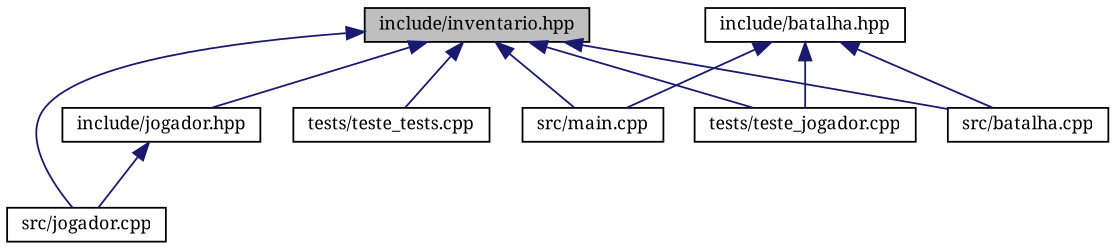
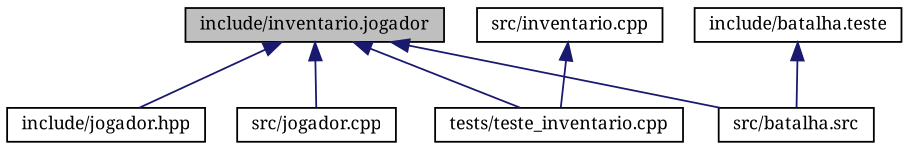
  digraph {
    fontname="Noto Serif"
    node [color=black fillcolor=white fontname="Noto Serif" fontsize=10 shape=record style=filled]
    edge [color=midnightblue dir=back fontname="Noto Serif" fontsize=10 labelfontname=Helvetica labelfontsize=10 style=solid]
-   n1 [fillcolor=grey75 fontcolor=black height=0.2 label="include/inventario.hpp" width=0.4]
+   n1 [fillcolor=grey75 fontcolor=black height=0.2 label="include/inventario.jogador" width=0.4]
    n2 [height=0.2 label="include/jogador.hpp" width=0.4]
-   n3 [height=0.2 label="src/main.cpp" width=0.4]
-   n4 [height=0.2 label="tests/teste_jogador.cpp" width=0.4]
    n5 [height=0.2 label="src/jogador.cpp" width=0.4]
-   n6 [height=0.2 label="tests/teste_tests.cpp" width=0.4]
-   n7 [height=0.2 label="src/batalha.cpp" width=0.4]
-   n9 [height=0.2 label="include/batalha.hpp" width=0.4]
+   n6 [height=0.2 label="tests/teste_inventario.cpp" width=0.4]
+   n7 [height=0.2 label="src/batalha.src" width=0.4]
+   n8 [height=0.2 label="src/inventario.cpp" width=0.4]
+   n9 [height=0.2 label="include/batalha.teste" width=0.4]
    n1 -> n2
-   n1 -> n3
-   n1 -> n4
    n1 -> n5
    n1 -> n6
    n1 -> n7
-   n2 -> n5
-   n9 -> n3
-   n9 -> n4
+   n8 -> n6
    n9 -> n7
  }
